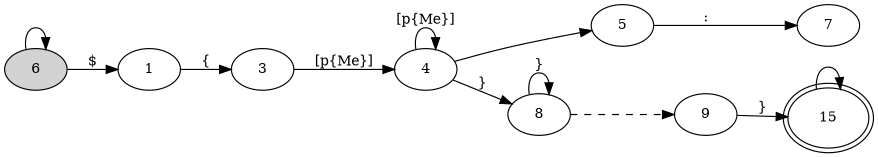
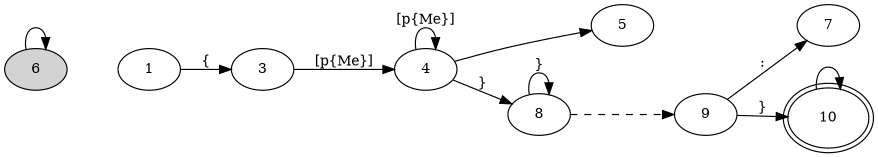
  digraph {
    rankdir=LR
    node [fillcolor=white fontsize=12 peripheries=1 shape=ellipse style=filled]
    edge [fontsize=12]
    n1 [fillcolor="#d3d3d3ff" label=6]
    1
    3
-   10 [peripheries=2 label=15]
+   10 [peripheries=2]
    4
    5
    7
    8
    9
    n1 -> n1
-   n1 -> 1 [label="$"]
    1 -> 3 [label="{"]
    3 -> 4 [label="[\p{Me}]"]
    10 -> 10
    4 -> 4 [label="[\p{Me}]"]
    4 -> 5 [style=solid]
    4 -> 8 [label="}"]
-   5 -> 7 [label=":"]
+   9 -> 7 [label=":"]
    8 -> 8 [label="}"]
    8 -> 9 [style=dashed]
    9 -> 10 [label="}"]
  }
